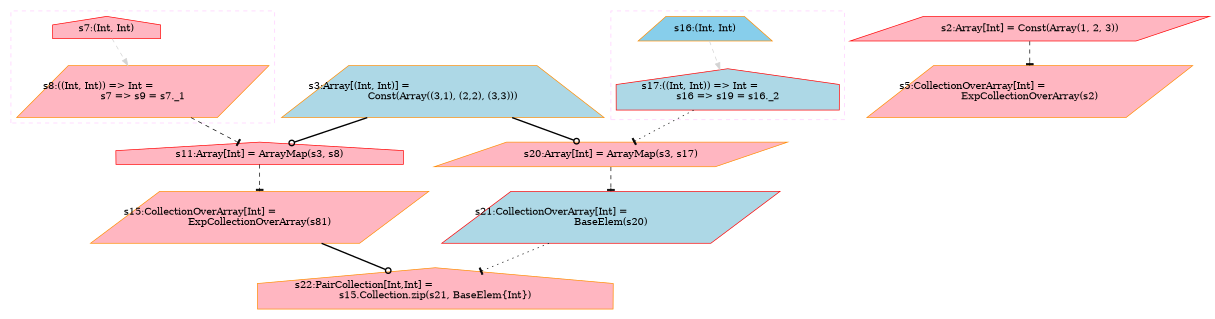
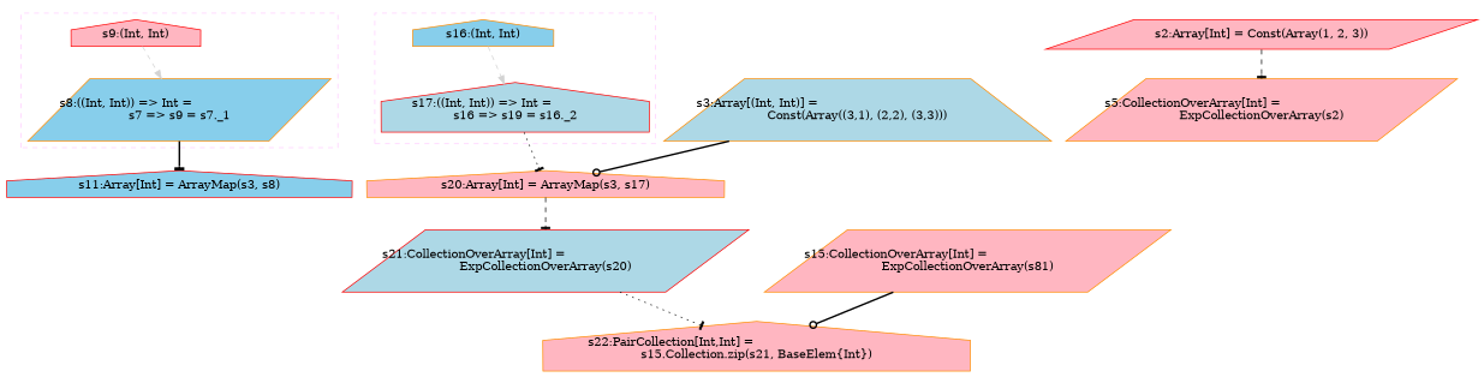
  digraph {
    concentrate=true
    node [color=darkorange fillcolor=lightpink shape=house style=filled]
    edge [style=dashed arrowhead=tee]
-   n1 [color=red height=0.5 label="s7:(Int, Int)" width=1.5281]
-   n2 [height=0.57778 label="s8:((Int, Int)) => Int =\ls7 => s9 = s7._1" shape=parallelogram width=1.9224]
-   n3 [fillcolor=skyblue height=0.5 label="s16:(Int, Int)" shape=trapezium width=1.6507]
+   n1 [color=red height=0.5 label="s9:(Int, Int)" width=1.5281]
+   n2 [fillcolor=skyblue height=0.57778 label="s8:((Int, Int)) => Int =\ls7 => s9 = s7._1" shape=parallelogram width=1.9224]
+   n3 [fillcolor=skyblue height=0.5 label="s16:(Int, Int)" width=1.6507]
    n4 [color=red fillcolor=lightblue height=0.57778 label="s17:((Int, Int)) => Int =\ls16 => s19 = s16._2" width=2.0127]
-   n5 [color=red height=0.5 label="s11:Array[Int] = ArrayMap(s3, s8)" width=2.9167]
-   n6 [height=0.5 label="s20:Array[Int] = ArrayMap(s3, s17)" shape=parallelogram width=3.0106]
+   n5 [color=red fillcolor=skyblue height=0.5 label="s11:Array[Int] = ArrayMap(s3, s8)" width=2.9167]
+   n6 [height=0.5 label="s20:Array[Int] = ArrayMap(s3, s17)" width=3.0106]
    n7 [height=0.57778 label="s15:CollectionOverArray[Int] =\lExpCollectionOverArray(s81)" shape=parallelogram width=2.6984]
-   n8 [color=red fillcolor=lightblue height=0.57778 label="s21:CollectionOverArray[Int] =\lBaseElem(s20)" shape=parallelogram width=2.6984]
+   n8 [color=red fillcolor=lightblue height=0.57778 label="s21:CollectionOverArray[Int] =\lExpCollectionOverArray(s20)" shape=parallelogram width=2.6984]
    n9 [color=red height=0.5 label="s2:Array[Int] = Const(Array(1, 2, 3))" shape=parallelogram width=3.0954]
    n10 [height=0.57778 label="s5:CollectionOverArray[Int] =\lExpCollectionOverArray(s2)" shape=parallelogram width=2.5942]
    n11 [fillcolor=lightblue height=0.57778 label="s3:Array[(Int, Int)] =\lConst(Array((3,1), (2,2), (3,3)))" shape=trapezium width=2.6975]
    n12 [height=0.57778 label="s22:PairCollection[Int,Int] =\ls15.Collection.zip(s21, BaseElem{Int})" width=3.3153]
    subgraph cluster_1 {
      color="#FFCCFF"
      style=dashed
      subgraph sub_2 {
        color="#FFCCFF"
        rank=source
        style=dashed
        n1
      }
      subgraph sub_3 {
        color="#FFCCFF"
        rank=sink
        style=dashed
        n2
      }
    }
    subgraph cluster_4 {
      color="#FFCCFF"
      style=dashed
      subgraph sub_5 {
        color="#FFCCFF"
        rank=source
        style=dashed
        n3
      }
      subgraph sub_6 {
        color="#FFCCFF"
        rank=sink
        style=dashed
        n4
      }
    }
    n1 -> n2 [color=lightgray weight=0 arrowhead=""]
    n1 -> n2 [style=solid arrowhead=""]
-   n2 -> n5
+   n2 -> n5 [style=bold]
    n3 -> n4 [color=lightgray weight=0 arrowhead=""]
    n3 -> n4 [style=solid arrowhead=""]
    n4 -> n6 [style=dotted]
-   n5 -> n7
    n6 -> n8
    n7 -> n12 [arrowhead=odot style=bold]
    n8 -> n12 [style=dotted]
    n9 -> n10
-   n11 -> n5 [arrowhead=odot style=bold]
    n11 -> n6 [arrowhead=odot style=bold]
  }
